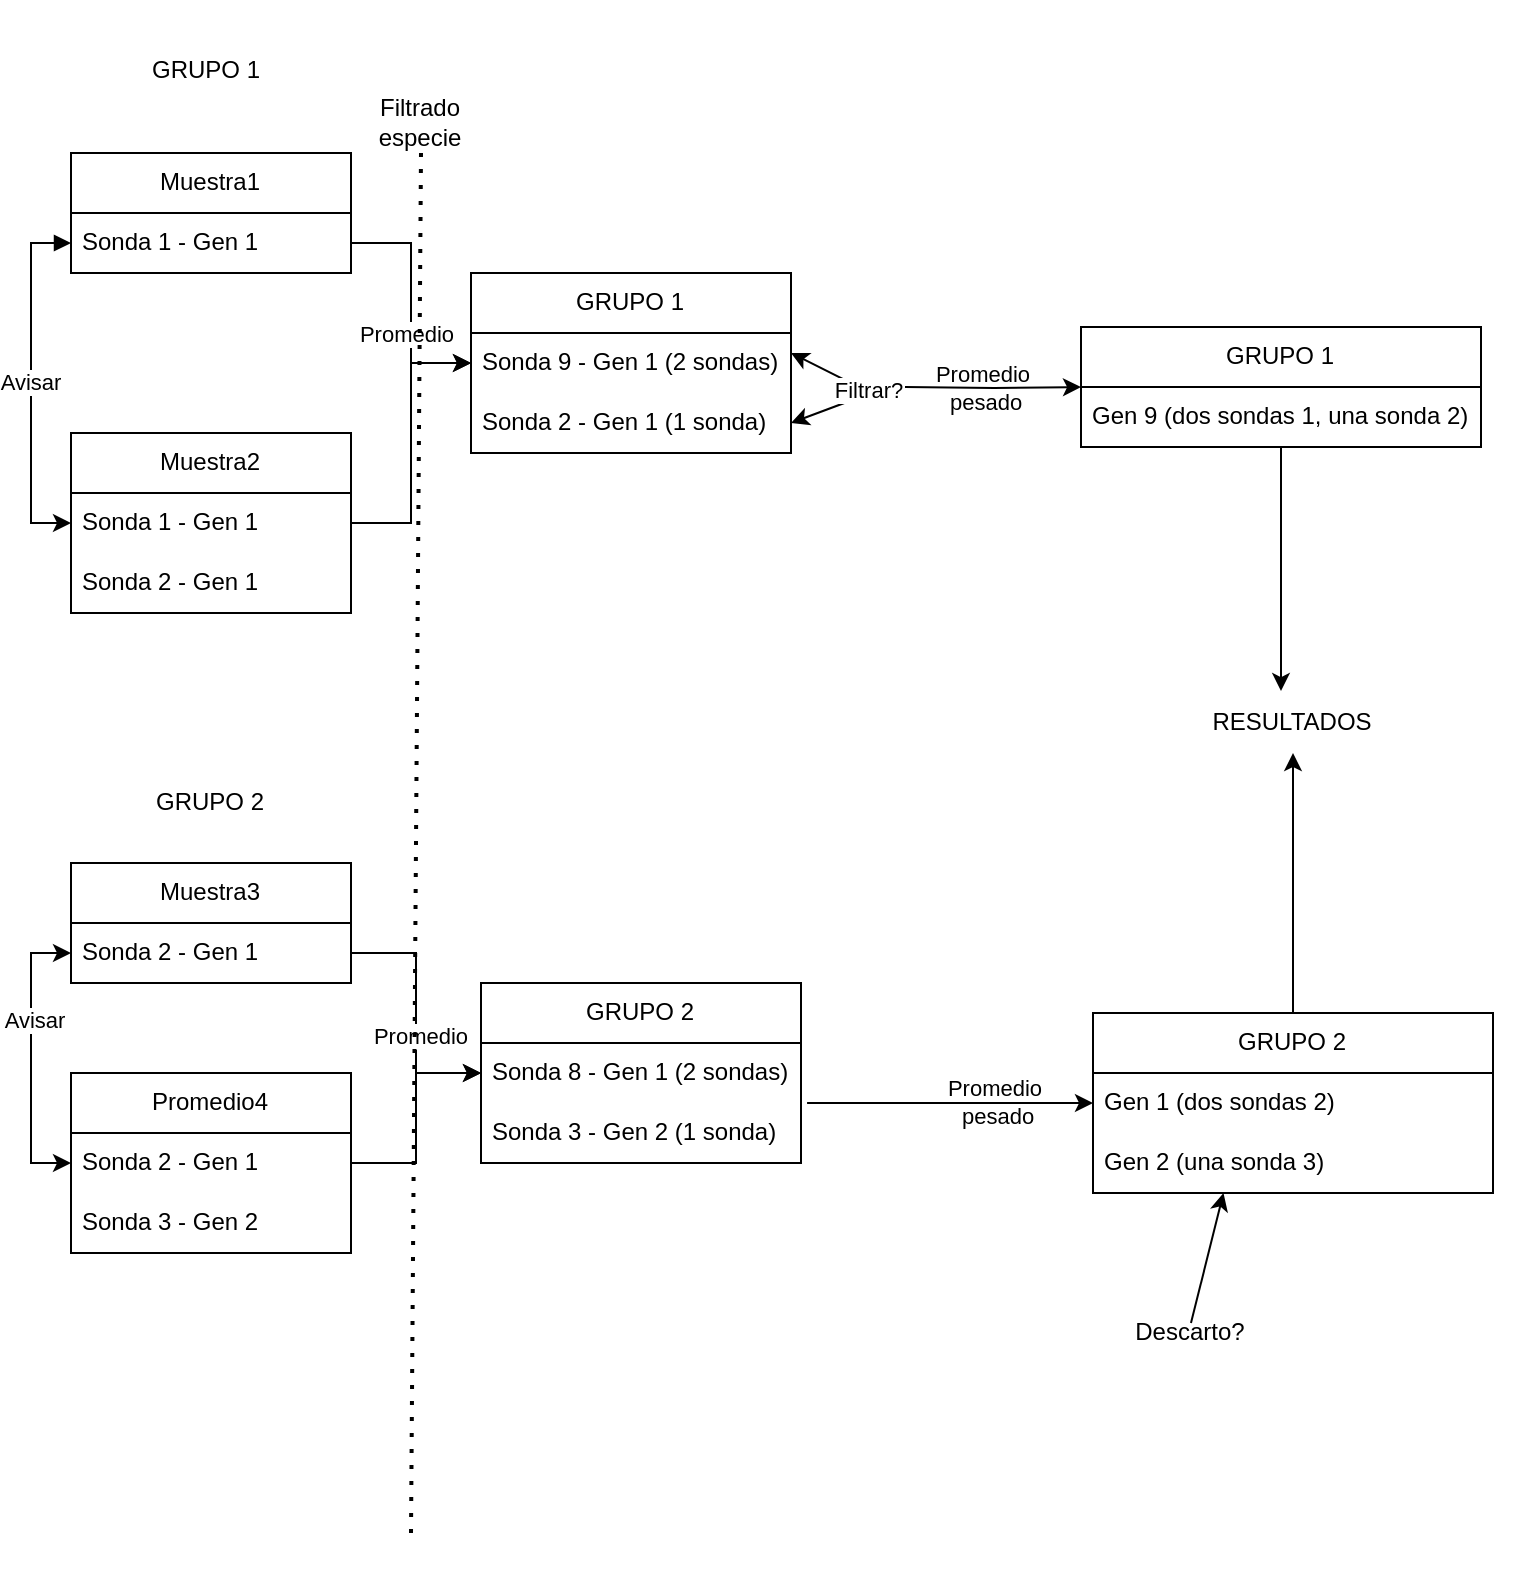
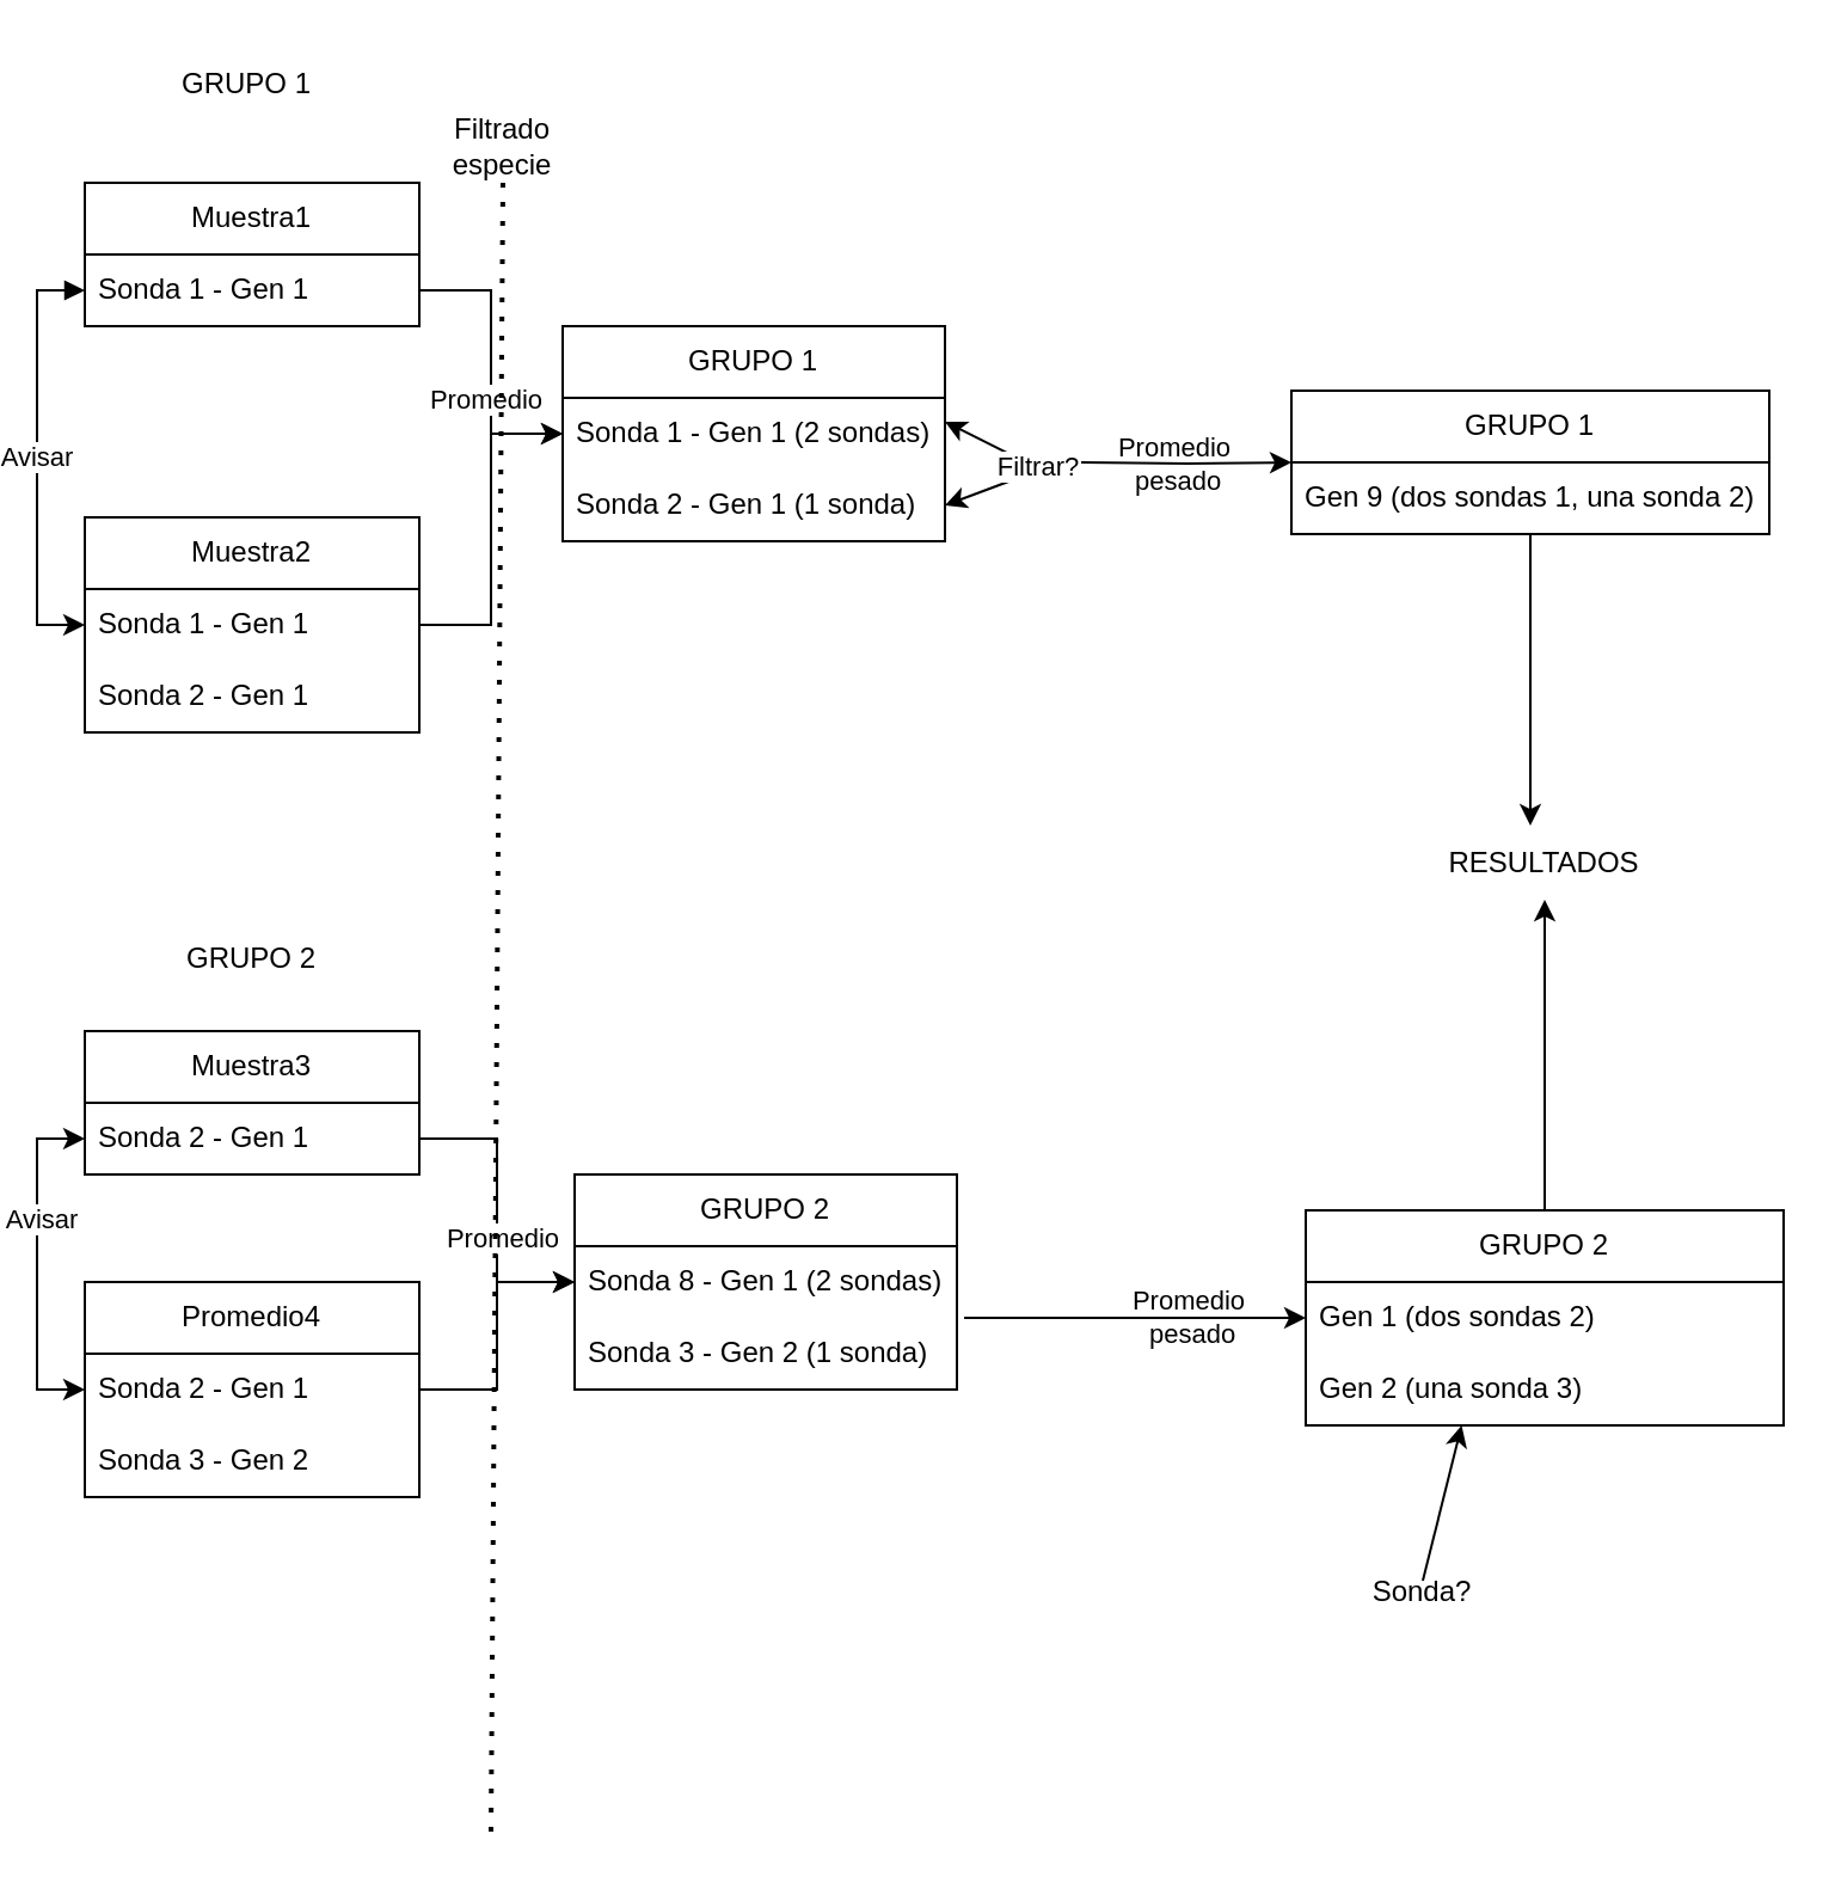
  <mxCell id="0" />
  <mxCell id="1" parent="0" />
  <mxCell id="2" value="Muestra1" style="swimlane;fontStyle=0;childLayout=stackLayout;horizontal=1;startSize=30;horizontalStack=0;resizeParent=1;resizeParentMax=0;resizeLast=0;collapsible=1;marginBottom=0;whiteSpace=wrap;html=1;" vertex="1" parent="1"><mxGeometry x="20" y="76" width="140" height="60" as="geometry" /></mxCell>
  <mxCell id="3" value="Sonda 1 - Gen 1" style="text;strokeColor=none;fillColor=none;align=left;verticalAlign=middle;spacingLeft=4;spacingRight=4;overflow=hidden;points=[[0,0.5],[1,0.5]];portConstraint=eastwest;rotatable=0;whiteSpace=wrap;html=1;" vertex="1" parent="2"><mxGeometry y="30" width="140" height="30" as="geometry" /></mxCell>
  <mxCell id="4" value="Muestra3" style="swimlane;fontStyle=0;childLayout=stackLayout;horizontal=1;startSize=30;horizontalStack=0;resizeParent=1;resizeParentMax=0;resizeLast=0;collapsible=1;marginBottom=0;whiteSpace=wrap;html=1;" vertex="1" parent="1"><mxGeometry x="20" y="431" width="140" height="60" as="geometry" /></mxCell>
  <mxCell id="5" value="Sonda 2 - Gen 1" style="text;strokeColor=none;fillColor=none;align=left;verticalAlign=middle;spacingLeft=4;spacingRight=4;overflow=hidden;points=[[0,0.5],[1,0.5]];portConstraint=eastwest;rotatable=0;whiteSpace=wrap;html=1;" vertex="1" parent="4"><mxGeometry y="30" width="140" height="30" as="geometry" /></mxCell>
  <mxCell id="6" value="Muestra2" style="swimlane;fontStyle=0;childLayout=stackLayout;horizontal=1;startSize=30;horizontalStack=0;resizeParent=1;resizeParentMax=0;resizeLast=0;collapsible=1;marginBottom=0;whiteSpace=wrap;html=1;" vertex="1" parent="1"><mxGeometry x="20" y="216" width="140" height="90" as="geometry" /></mxCell>
  <mxCell id="7" value="Sonda 1 - Gen 1" style="text;strokeColor=none;fillColor=none;align=left;verticalAlign=middle;spacingLeft=4;spacingRight=4;overflow=hidden;points=[[0,0.5],[1,0.5]];portConstraint=eastwest;rotatable=0;whiteSpace=wrap;html=1;" vertex="1" parent="6"><mxGeometry y="30" width="140" height="30" as="geometry" /></mxCell>
  <mxCell id="8" value="Sonda 2 - Gen 1" style="text;strokeColor=none;fillColor=none;align=left;verticalAlign=middle;spacingLeft=4;spacingRight=4;overflow=hidden;points=[[0,0.5],[1,0.5]];portConstraint=eastwest;rotatable=0;whiteSpace=wrap;html=1;" vertex="1" parent="6"><mxGeometry y="60" width="140" height="30" as="geometry" /></mxCell>
  <mxCell id="9" value="Promedio4" style="swimlane;fontStyle=0;childLayout=stackLayout;horizontal=1;startSize=30;horizontalStack=0;resizeParent=1;resizeParentMax=0;resizeLast=0;collapsible=1;marginBottom=0;whiteSpace=wrap;html=1;" vertex="1" parent="1"><mxGeometry x="20" y="536" width="140" height="90" as="geometry" /></mxCell>
  <mxCell id="10" value="Sonda 2 - Gen 1" style="text;strokeColor=none;fillColor=none;align=left;verticalAlign=middle;spacingLeft=4;spacingRight=4;overflow=hidden;points=[[0,0.5],[1,0.5]];portConstraint=eastwest;rotatable=0;whiteSpace=wrap;html=1;" vertex="1" parent="9"><mxGeometry y="30" width="140" height="30" as="geometry" /></mxCell>
  <mxCell id="11" value="Sonda 3 - Gen 2" style="text;strokeColor=none;fillColor=none;align=left;verticalAlign=middle;spacingLeft=4;spacingRight=4;overflow=hidden;points=[[0,0.5],[1,0.5]];portConstraint=eastwest;rotatable=0;whiteSpace=wrap;html=1;" vertex="1" parent="9"><mxGeometry y="60" width="140" height="30" as="geometry" /></mxCell>
  <mxCell id="12" value="GRUPO 1" style="text;html=1;strokeColor=none;fillColor=none;align=center;verticalAlign=middle;whiteSpace=wrap;rounded=0;" vertex="1" parent="1"><mxGeometry x="58" y="20" width="60" height="30" as="geometry" /></mxCell>
  <mxCell id="13" value="GRUPO 2" style="text;html=1;strokeColor=none;fillColor=none;align=center;verticalAlign=middle;whiteSpace=wrap;rounded=0;" vertex="1" parent="1"><mxGeometry x="60" y="386" width="60" height="30" as="geometry" /></mxCell>
  <mxCell id="14" value="Avisar" style="edgeStyle=orthogonalEdgeStyle;rounded=0;orthogonalLoop=1;jettySize=auto;html=1;entryX=0;entryY=0.5;entryDx=0;entryDy=0;startArrow=block;startFill=1;" edge="1" parent="1" source="3" target="7"><mxGeometry relative="1" as="geometry" /></mxCell>
  <mxCell id="15" value="GRUPO 1" style="swimlane;fontStyle=0;childLayout=stackLayout;horizontal=1;startSize=30;horizontalStack=0;resizeParent=1;resizeParentMax=0;resizeLast=0;collapsible=1;marginBottom=0;whiteSpace=wrap;html=1;" vertex="1" parent="1"><mxGeometry x="220" y="136" width="160" height="90" as="geometry" /></mxCell>
- <mxCell id="16" value="Sonda 9 - Gen 1 (2 sondas)" style="text;strokeColor=none;fillColor=none;align=left;verticalAlign=middle;spacingLeft=4;spacingRight=4;overflow=hidden;points=[[0,0.5],[1,0.5]];portConstraint=eastwest;rotatable=0;whiteSpace=wrap;html=1;" vertex="1" parent="15"><mxGeometry y="30" width="160" height="30" as="geometry" /></mxCell>
+ <mxCell id="16" value="Sonda 1 - Gen 1 (2 sondas)" style="text;strokeColor=none;fillColor=none;align=left;verticalAlign=middle;spacingLeft=4;spacingRight=4;overflow=hidden;points=[[0,0.5],[1,0.5]];portConstraint=eastwest;rotatable=0;whiteSpace=wrap;html=1;" vertex="1" parent="15"><mxGeometry y="30" width="160" height="30" as="geometry" /></mxCell>
  <mxCell id="17" value="Sonda 2 - Gen 1 (1 sonda)" style="text;strokeColor=none;fillColor=none;align=left;verticalAlign=middle;spacingLeft=4;spacingRight=4;overflow=hidden;points=[[0,0.5],[1,0.5]];portConstraint=eastwest;rotatable=0;whiteSpace=wrap;html=1;" vertex="1" parent="15"><mxGeometry y="60" width="160" height="30" as="geometry" /></mxCell>
  <mxCell id="18" style="edgeStyle=orthogonalEdgeStyle;rounded=0;orthogonalLoop=1;jettySize=auto;html=1;entryX=0;entryY=0.5;entryDx=0;entryDy=0;" edge="1" parent="1" source="3" target="16"><mxGeometry relative="1" as="geometry" /></mxCell>
  <mxCell id="19" value="Promedio" style="edgeLabel;html=1;align=center;verticalAlign=middle;resizable=0;points=[];" connectable="0" vertex="1" parent="18"><mxGeometry x="0.459" y="-3" relative="1" as="geometry"><mxPoint y="-13" as="offset" /></mxGeometry></mxCell>
  <mxCell id="20" style="edgeStyle=orthogonalEdgeStyle;rounded=0;orthogonalLoop=1;jettySize=auto;html=1;entryX=0;entryY=0.5;entryDx=0;entryDy=0;" edge="1" parent="1" source="7" target="16"><mxGeometry relative="1" as="geometry" /></mxCell>
  <mxCell id="21" style="edgeStyle=orthogonalEdgeStyle;rounded=0;orthogonalLoop=1;jettySize=auto;html=1;entryX=0.4;entryY=-0.033;entryDx=0;entryDy=0;entryPerimeter=0;" edge="1" parent="1" source="22" target="43"><mxGeometry relative="1" as="geometry" /></mxCell>
  <mxCell id="22" value="GRUPO 1" style="swimlane;fontStyle=0;childLayout=stackLayout;horizontal=1;startSize=30;horizontalStack=0;resizeParent=1;resizeParentMax=0;resizeLast=0;collapsible=1;marginBottom=0;whiteSpace=wrap;html=1;" vertex="1" parent="1"><mxGeometry x="525" y="163" width="200" height="60" as="geometry" /></mxCell>
  <mxCell id="23" value="Gen 9 (dos sondas 1, una sonda 2)" style="text;strokeColor=none;fillColor=none;align=left;verticalAlign=middle;spacingLeft=4;spacingRight=4;overflow=hidden;points=[[0,0.5],[1,0.5]];portConstraint=eastwest;rotatable=0;whiteSpace=wrap;html=1;" vertex="1" parent="22"><mxGeometry y="30" width="200" height="30" as="geometry" /></mxCell>
  <mxCell id="24" value="Promedio&lt;br&gt;&amp;nbsp;pesado" style="edgeLabel;html=1;align=center;verticalAlign=middle;resizable=0;points=[];" connectable="0" vertex="1" parent="1"><mxGeometry x="475" y="193" as="geometry" /></mxCell>
  <mxCell id="25" style="edgeStyle=orthogonalEdgeStyle;rounded=0;orthogonalLoop=1;jettySize=auto;html=1;entryX=0;entryY=0.5;entryDx=0;entryDy=0;" edge="1" parent="1" target="22"><mxGeometry relative="1" as="geometry"><mxPoint x="407" y="193" as="targetPoint" /><mxPoint x="437" y="193" as="sourcePoint" /></mxGeometry></mxCell>
  <mxCell id="26" value="Filtrar?" style="endArrow=classic;startArrow=classic;html=1;rounded=0;exitX=1;exitY=0.5;exitDx=0;exitDy=0;" edge="1" parent="1" source="17"><mxGeometry width="50" height="50" relative="1" as="geometry"><mxPoint x="330" y="226" as="sourcePoint" /><mxPoint x="380" y="176" as="targetPoint" /><Array as="points"><mxPoint x="420" y="196" /></Array></mxGeometry></mxCell>
  <mxCell id="27" value="GRUPO 2" style="swimlane;fontStyle=0;childLayout=stackLayout;horizontal=1;startSize=30;horizontalStack=0;resizeParent=1;resizeParentMax=0;resizeLast=0;collapsible=1;marginBottom=0;whiteSpace=wrap;html=1;" vertex="1" parent="1"><mxGeometry x="225" y="491" width="160" height="90" as="geometry" /></mxCell>
  <mxCell id="28" value="Sonda 8 - Gen 1 (2 sondas)" style="text;strokeColor=none;fillColor=none;align=left;verticalAlign=middle;spacingLeft=4;spacingRight=4;overflow=hidden;points=[[0,0.5],[1,0.5]];portConstraint=eastwest;rotatable=0;whiteSpace=wrap;html=1;" vertex="1" parent="27"><mxGeometry y="30" width="160" height="30" as="geometry" /></mxCell>
  <mxCell id="29" value="Sonda 3 - Gen 2 (1 sonda)" style="text;strokeColor=none;fillColor=none;align=left;verticalAlign=middle;spacingLeft=4;spacingRight=4;overflow=hidden;points=[[0,0.5],[1,0.5]];portConstraint=eastwest;rotatable=0;whiteSpace=wrap;html=1;" vertex="1" parent="27"><mxGeometry y="60" width="160" height="30" as="geometry" /></mxCell>
  <mxCell id="30" style="edgeStyle=orthogonalEdgeStyle;rounded=0;orthogonalLoop=1;jettySize=auto;html=1;entryX=0;entryY=0.5;entryDx=0;entryDy=0;" edge="1" parent="1" source="10" target="28"><mxGeometry relative="1" as="geometry" /></mxCell>
  <mxCell id="31" style="edgeStyle=orthogonalEdgeStyle;rounded=0;orthogonalLoop=1;jettySize=auto;html=1;entryX=0;entryY=0.5;entryDx=0;entryDy=0;" edge="1" parent="1" source="5" target="28"><mxGeometry relative="1" as="geometry" /></mxCell>
  <mxCell id="32" value="Promedio" style="edgeLabel;html=1;align=center;verticalAlign=middle;resizable=0;points=[];" connectable="0" vertex="1" parent="31"><mxGeometry x="0.178" y="2" relative="1" as="geometry"><mxPoint as="offset" /></mxGeometry></mxCell>
  <mxCell id="33" style="edgeStyle=orthogonalEdgeStyle;rounded=0;orthogonalLoop=1;jettySize=auto;html=1;entryX=0;entryY=0.5;entryDx=0;entryDy=0;startArrow=classic;startFill=1;" edge="1" parent="1" source="5" target="10"><mxGeometry relative="1" as="geometry" /></mxCell>
  <mxCell id="34" value="Avisar" style="edgeLabel;html=1;align=center;verticalAlign=middle;resizable=0;points=[];" connectable="0" vertex="1" parent="33"><mxGeometry x="-0.269" y="1" relative="1" as="geometry"><mxPoint as="offset" /></mxGeometry></mxCell>
  <mxCell id="35" value="" style="endArrow=classic;html=1;rounded=0;" edge="1" parent="1"><mxGeometry width="50" height="50" relative="1" as="geometry"><mxPoint x="580" y="661" as="sourcePoint" /><mxPoint x="596.25" y="596" as="targetPoint" /></mxGeometry></mxCell>
- <mxCell id="36" value="Descarto?" style="text;html=1;strokeColor=none;fillColor=none;align=center;verticalAlign=middle;whiteSpace=wrap;rounded=0;" vertex="1" parent="1"><mxGeometry x="550" y="651" width="60" height="30" as="geometry" /></mxCell>
+ <mxCell id="36" value="Sonda?" style="text;html=1;strokeColor=none;fillColor=none;align=center;verticalAlign=middle;whiteSpace=wrap;rounded=0;" vertex="1" parent="1"><mxGeometry x="550" y="651" width="60" height="30" as="geometry" /></mxCell>
  <mxCell id="37" style="edgeStyle=orthogonalEdgeStyle;rounded=0;orthogonalLoop=1;jettySize=auto;html=1;" edge="1" parent="1" source="38" target="43"><mxGeometry relative="1" as="geometry" /></mxCell>
  <mxCell id="38" value="GRUPO 2" style="swimlane;fontStyle=0;childLayout=stackLayout;horizontal=1;startSize=30;horizontalStack=0;resizeParent=1;resizeParentMax=0;resizeLast=0;collapsible=1;marginBottom=0;whiteSpace=wrap;html=1;" vertex="1" parent="1"><mxGeometry x="531" y="506" width="200" height="90" as="geometry" /></mxCell>
  <mxCell id="39" value="Gen 1 (dos sondas 2)" style="text;strokeColor=none;fillColor=none;align=left;verticalAlign=middle;spacingLeft=4;spacingRight=4;overflow=hidden;points=[[0,0.5],[1,0.5]];portConstraint=eastwest;rotatable=0;whiteSpace=wrap;html=1;" vertex="1" parent="38"><mxGeometry y="30" width="200" height="30" as="geometry" /></mxCell>
  <mxCell id="40" value="Gen 2 (una sonda 3)" style="text;strokeColor=none;fillColor=none;align=left;verticalAlign=middle;spacingLeft=4;spacingRight=4;overflow=hidden;points=[[0,0.5],[1,0.5]];portConstraint=eastwest;rotatable=0;whiteSpace=wrap;html=1;" vertex="1" parent="38"><mxGeometry y="60" width="200" height="30" as="geometry" /></mxCell>
  <mxCell id="41" value="Promedio&lt;br&gt;&amp;nbsp;pesado" style="edgeLabel;html=1;align=center;verticalAlign=middle;resizable=0;points=[];" connectable="0" vertex="1" parent="1"><mxGeometry x="481" y="550" as="geometry" /></mxCell>
  <mxCell id="42" style="edgeStyle=orthogonalEdgeStyle;rounded=0;orthogonalLoop=1;jettySize=auto;html=1;entryX=0;entryY=0.5;entryDx=0;entryDy=0;exitX=1.019;exitY=0;exitDx=0;exitDy=0;exitPerimeter=0;" edge="1" parent="1" source="29" target="38"><mxGeometry relative="1" as="geometry"><mxPoint x="413" y="550" as="targetPoint" /><mxPoint x="443" y="550" as="sourcePoint" /><Array as="points"><mxPoint x="430" y="551" /><mxPoint x="430" y="551" /></Array></mxGeometry></mxCell>
  <mxCell id="43" value="RESULTADOS" style="text;html=1;strokeColor=none;fillColor=none;align=center;verticalAlign=middle;whiteSpace=wrap;rounded=0;" vertex="1" parent="1"><mxGeometry x="601" y="346" width="60" height="30" as="geometry" /></mxCell>
  <mxCell id="44" value="Filtrado&lt;br&gt;especie" style="text;html=1;strokeColor=none;fillColor=none;align=center;verticalAlign=middle;whiteSpace=wrap;rounded=0;" vertex="1" parent="1"><mxGeometry x="165" y="46" width="60" height="30" as="geometry" /></mxCell>
  <mxCell id="45" value="" style="endArrow=none;dashed=1;html=1;dashPattern=1 3;strokeWidth=2;rounded=0;entryX=0.5;entryY=1;entryDx=0;entryDy=0;" edge="1" parent="1" target="44"><mxGeometry width="50" height="50" relative="1" as="geometry"><mxPoint x="190" y="766" as="sourcePoint" /><mxPoint x="360" y="276" as="targetPoint" /></mxGeometry></mxCell>
